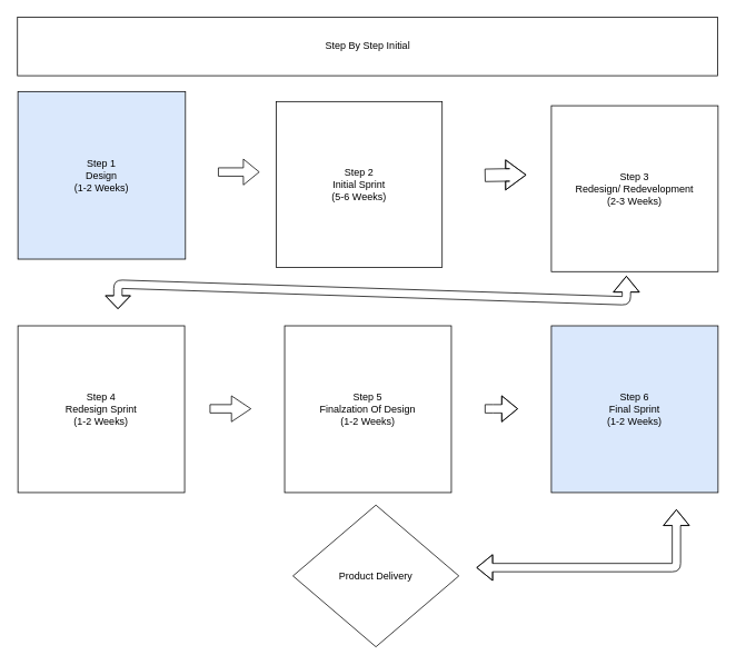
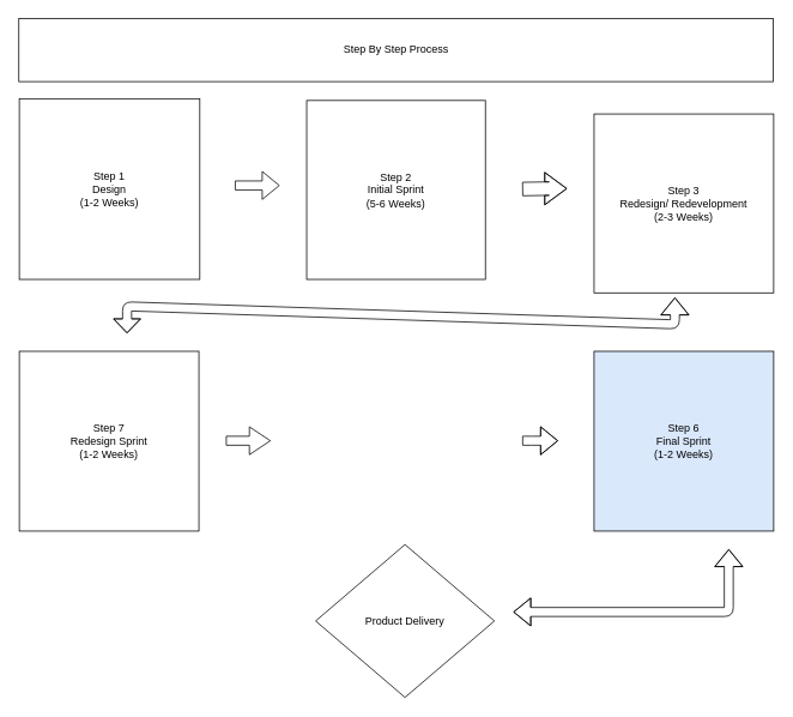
  <mxCell id="0" />
  <mxCell id="1" parent="0" />
- <mxCell id="2" value="Step 1&lt;br&gt;Design &lt;br&gt;(1-2 Weeks)" style="whiteSpace=wrap;html=1;aspect=fixed;fillColor=#dae8fc;" vertex="1" parent="1"><mxGeometry y="109" width="201" height="201" as="geometry" x="21" /></mxCell>
- <mxCell id="3" value="Step 2&lt;br&gt;Initial Sprint &lt;br&gt;(5-6 Weeks)" style="whiteSpace=wrap;html=1;aspect=fixed;" vertex="1" parent="1"><mxGeometry x="331" y="121" width="199" height="199" as="geometry" /></mxCell>
+ <mxCell id="2" value="Step 1&lt;br&gt;Design &lt;br&gt;(1-2 Weeks)" style="whiteSpace=wrap;html=1;aspect=fixed;" vertex="1" parent="1"><mxGeometry y="109" width="201" height="201" as="geometry" x="21" /></mxCell>
+ <mxCell id="3" value="Step 2&lt;br&gt;Initial Sprint &lt;br&gt;(5-6 Weeks)" style="whiteSpace=wrap;html=1;aspect=fixed;" vertex="1" parent="1"><mxGeometry x="341" y="111" width="199" height="199" as="geometry" /></mxCell>
  <mxCell id="4" value="" style="shape=flexArrow;endArrow=classic;html=1;" edge="1" parent="1"><mxGeometry width="50" height="50" relative="1" as="geometry"><mxPoint x="261" y="205.5" as="sourcePoint" /><mxPoint x="311" y="205.5" as="targetPoint" /></mxGeometry></mxCell>
  <mxCell id="5" value="" style="shape=flexArrow;endArrow=classic;html=1;width=15;endSize=7.81;" edge="1" parent="1"><mxGeometry width="50" height="50" relative="1" as="geometry"><mxPoint x="581" y="209.5" as="sourcePoint" /><mxPoint x="631" y="209" as="targetPoint" /><Array as="points"><mxPoint x="611" y="209" /></Array></mxGeometry></mxCell>
  <mxCell id="6" value="Step 3 &lt;br&gt;Redesign/ Redevelopment&lt;br&gt;(2-3 Weeks)" style="rounded=0;whiteSpace=wrap;html=1;" vertex="1" parent="1"><mxGeometry x="661" y="126" width="200" height="199" as="geometry" /></mxCell>
  <mxCell id="7" value="" style="shape=flexArrow;endArrow=classic;startArrow=classic;html=1;startWidth=19;startSize=4.86;" edge="1" parent="1"><mxGeometry width="100" height="100" relative="1" as="geometry"><mxPoint x="141" y="370" as="sourcePoint" /><mxPoint x="751" y="330" as="targetPoint" /><Array as="points"><mxPoint x="141" y="340" /><mxPoint x="751" y="360" /></Array></mxGeometry></mxCell>
- <mxCell id="8" value="Step 4&lt;br&gt;Redesign Sprint&lt;br&gt;(1-2 Weeks)" style="whiteSpace=wrap;html=1;aspect=fixed;" vertex="1" parent="1"><mxGeometry y="390" width="200" height="200" as="geometry" x="21" /></mxCell>
+ <mxCell id="8" value="Step 7&lt;br&gt;Redesign Sprint&lt;br&gt;(1-2 Weeks)" style="whiteSpace=wrap;html=1;aspect=fixed;" vertex="1" parent="1"><mxGeometry y="390" width="200" height="200" as="geometry" x="21" /></mxCell>
  <mxCell id="9" value="" style="shape=flexArrow;endArrow=classic;html=1;width=10;endSize=7.43;" edge="1" parent="1"><mxGeometry width="50" height="50" relative="1" as="geometry"><mxPoint x="251" y="489.5" as="sourcePoint" /><mxPoint x="301" y="489.5" as="targetPoint" /></mxGeometry></mxCell>
- <mxCell id="10" value="&lt;span&gt;Step 5&lt;/span&gt;&lt;br&gt;&lt;span&gt;Finalzation Of Design&lt;/span&gt;&lt;br&gt;&lt;span&gt;(1-2 Weeks)&lt;/span&gt;" style="whiteSpace=wrap;html=1;aspect=fixed;" vertex="1" parent="1"><mxGeometry x="341" y="390" width="200" height="200" as="geometry" /></mxCell>
  <mxCell id="11" value="" style="shape=flexArrow;endArrow=classic;html=1;" edge="1" parent="1"><mxGeometry width="50" height="50" relative="1" as="geometry"><mxPoint x="581" y="489.5" as="sourcePoint" /><mxPoint x="621" y="489.5" as="targetPoint" /><Array as="points"><mxPoint x="591" y="489.5" /></Array></mxGeometry></mxCell>
  <mxCell id="12" value="Step 6&lt;br&gt;Final Sprint&lt;br&gt;(1-2 Weeks)" style="whiteSpace=wrap;html=1;aspect=fixed;fillColor=#dae8fc;" vertex="1" parent="1"><mxGeometry x="661" y="390" width="200" height="200" as="geometry" /></mxCell>
  <mxCell id="13" value="" style="shape=flexArrow;endArrow=classic;startArrow=classic;html=1;" edge="1" parent="1"><mxGeometry width="100" height="100" relative="1" as="geometry"><mxPoint x="571" y="680" as="sourcePoint" /><mxPoint x="811" y="610" as="targetPoint" /><Array as="points"><mxPoint x="811" y="680" /></Array></mxGeometry></mxCell>
  <mxCell id="14" value="Product Delivery" style="rhombus;whiteSpace=wrap;html=1;" vertex="1" parent="1"><mxGeometry x="351" y="605" width="199" height="170" as="geometry" /></mxCell>
- <mxCell id="15" value="Step By Step Initial" style="rounded=0;whiteSpace=wrap;html=1;" vertex="1" parent="1"><mxGeometry x="20.5" y="20" width="840" height="70" as="geometry" /></mxCell>
+ <mxCell id="15" value="Step By Step Process" style="rounded=0;whiteSpace=wrap;html=1;" vertex="1" parent="1"><mxGeometry x="20.5" y="20" width="840" height="70" as="geometry" /></mxCell>
